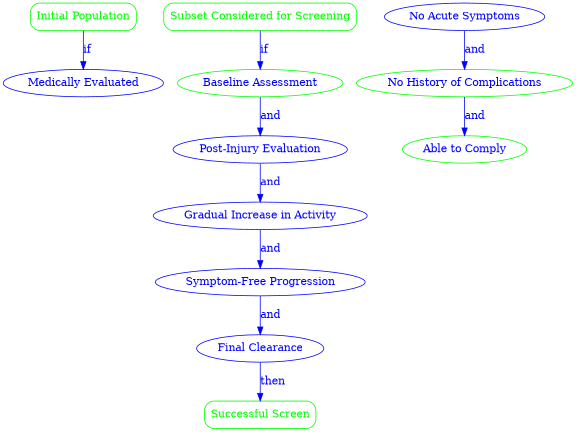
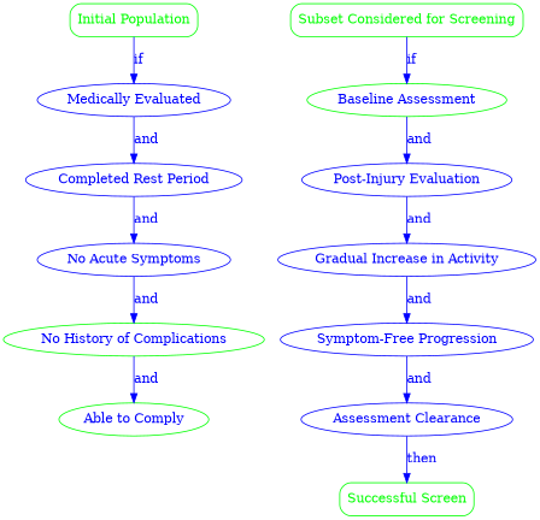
  digraph {
    rankdir=TB
    node [color=blue fontcolor=blue shape=ellipse]
    edge [color=blue fontcolor=blue]
    n1 [color=green fontcolor=green label="Initial Population" shape=box style=rounded]
    n2 [label="Medically Evaluated"]
+   n3 [label="Completed Rest Period"]
    n4 [color=green fontcolor=green label="Subset Considered for Screening" shape=box style=rounded]
    n5 [color=green label="Baseline Assessment"]
    n6 [label="Post-Injury Evaluation"]
    n7 [color=green fontcolor=green label="Successful Screen" shape=box style=rounded]
    n8 [label="No Acute Symptoms"]
    n9 [color=green label="No History of Complications"]
    n10 [color=green label="Able to Comply"]
    n11 [label="Gradual Increase in Activity"]
    n12 [label="Symptom-Free Progression"]
-   n13 [label="Final Clearance"]
+   n13 [label="Assessment Clearance"]
    n1 -> n2 [label=if]
+   n2 -> n3 [label=and]
+   n3 -> n8 [label=and]
    n4 -> n5 [label=if]
    n5 -> n6 [label=and]
    n6 -> n11 [label=and]
    n8 -> n9 [label=and]
    n9 -> n10 [label=and]
    n11 -> n12 [label=and]
    n12 -> n13 [label=and]
    n13 -> n7 [label=then]
  }
